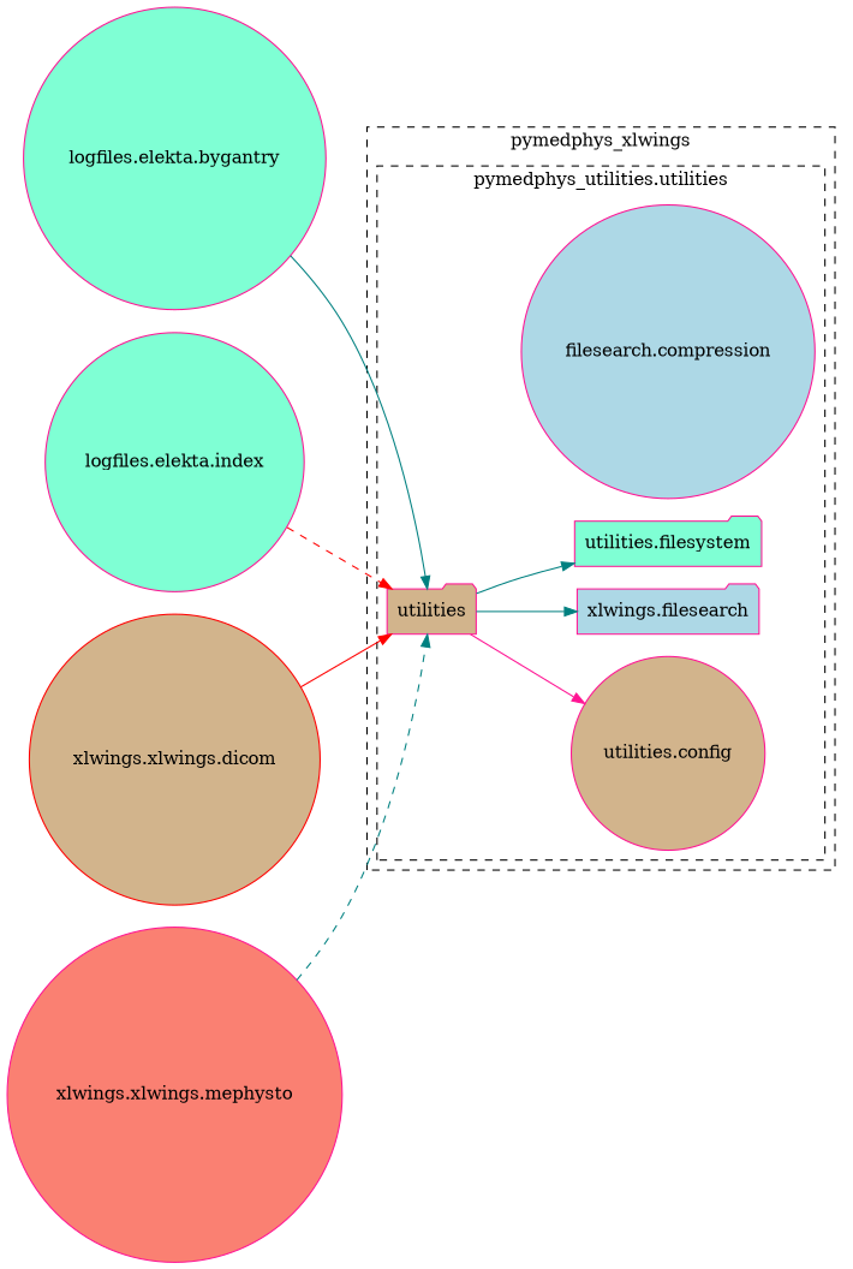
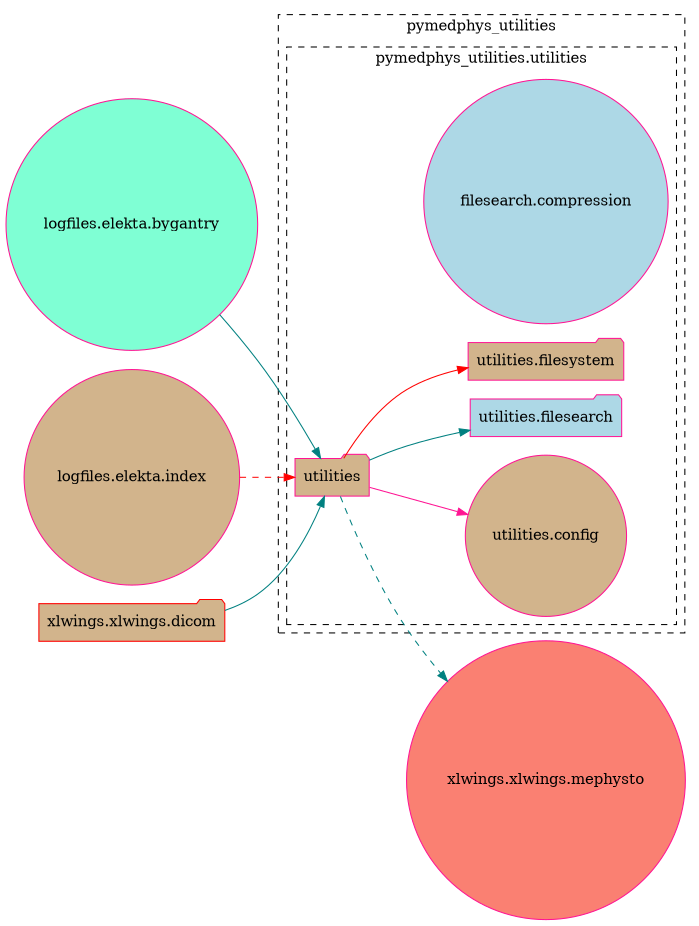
  strict digraph {
    rankdir=LR
    node [color=deeppink fillcolor=tan shape=circle style=filled]
    edge [color=teal style=solid]
    n1 [fillcolor=lightblue label="filesearch.compression"]
    n2 [label="utilities.config"]
-   n3 [fillcolor=lightblue label="xlwings.filesearch" shape=folder]
-   n4 [fillcolor=aquamarine label="utilities.filesystem" shape=folder]
+   n3 [fillcolor=lightblue label="utilities.filesearch" shape=folder]
+   n4 [label="utilities.filesystem" shape=folder]
    n5 [label=utilities shape=folder]
    n6 [fillcolor=aquamarine label="logfiles.elekta.bygantry"]
-   n7 [fillcolor=aquamarine label="logfiles.elekta.index"]
-   n8 [color=red label="xlwings.xlwings.dicom"]
+   n7 [label="logfiles.elekta.index"]
+   n8 [color=red label="xlwings.xlwings.dicom" shape=folder]
    n9 [fillcolor=salmon label="xlwings.xlwings.mephysto"]
    subgraph cluster_1 {
-     label=pymedphys_xlwings
+     label=pymedphys_utilities
      style=dashed
      subgraph cluster_2 {
        label="pymedphys_utilities.utilities"
        style=dashed
        subgraph sub_3 {
          label="pymedphys_utilities.utilities"
          rank=same
          style=dashed
          n1
          n2
          n3
          n4
        }
        subgraph sub_4 {
          label="pymedphys_utilities.utilities"
          rank=same
          style=dashed
          n5
        }
      }
    }
    n5 -> n2 [color=deeppink]
    n5 -> n3
-   n5 -> n4
+   n5 -> n4 [color=red]
    n6 -> n5
    n7 -> n5 [color=red style=dashed]
-   n8 -> n5 [color=red]
-   n9 -> n5 [style=dashed]
+   n8 -> n5
+   n5 -> n9 [style=dashed]
  }
